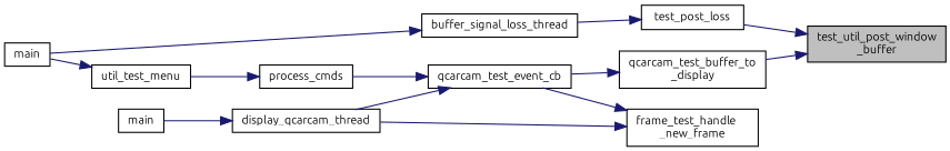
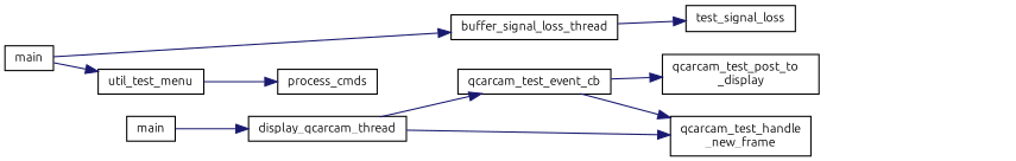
  digraph {
    fontname=Ubuntu
    rankdir=RL
    node [color=black fillcolor=white fontname=Ubuntu fontsize=10 shape=record style=filled]
    edge [color=midnightblue dir=back fontname=Ubuntu fontsize=10 labelfontname=Helvetica labelfontsize=10 style=solid]
-   n1 [fillcolor=grey75 fontcolor=black height=0.2 label="test_util_post_window\l_buffer" width=0.4]
-   n2 [height=0.2 label="qcarcam_test_buffer_to\l_display" width=0.4]
-   n3 [height=0.2 label=test_post_loss width=0.4]
+   n2 [height=0.2 label="qcarcam_test_post_to\l_display" width=0.4]
+   n3 [height=0.2 label=test_signal_loss width=0.4]
    n4 [height=0.2 label=qcarcam_test_event_cb width=0.4]
    n5 [height=0.2 label=buffer_signal_loss_thread width=0.4]
-   n6 [height=0.2 label="frame_test_handle\l_new_frame" width=0.4]
+   n6 [height=0.2 label="qcarcam_test_handle\l_new_frame" width=0.4]
    n7 [height=0.2 label=display_qcarcam_thread width=0.4]
    n8 [height=0.2 label=process_cmds width=0.4]
    n9 [height=0.2 label=main width=0.4]
    n10 [height=0.2 label=util_test_menu width=0.4]
    n11 [height=0.2 label=main width=0.4]
-   n1 -> n2
-   n1 -> n3
    n2 -> n4
    n3 -> n5
    n4 -> n7
-   n4 -> n8
    n5 -> n11
    n6 -> n4
    n6 -> n7
    n7 -> n9
    n8 -> n10
    n10 -> n11
  }
